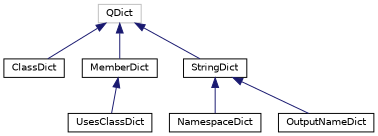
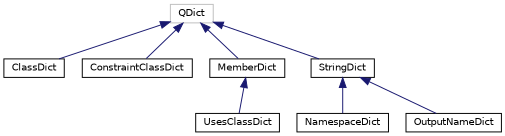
  digraph {
    rankdir=TB
    node [color=black fillcolor=white fontname=Helvetica fontsize=10 shape=record style=filled]
    edge [color=midnightblue dir=back fontname=Helvetica fontsize=10 labelfontname=Helvetica labelfontsize=10 style=solid]
    n1 [color=grey75 height=0.2 label=QDict width=0.4]
    n2 [height=0.2 label=ClassDict width=0.4]
+   n3 [height=0.2 label=ConstraintClassDict width=0.4]
    n4 [height=0.2 label=MemberDict width=0.4]
    n5 [height=0.2 label=StringDict width=0.4]
    n6 [height=0.2 label=UsesClassDict width=0.4]
    n7 [height=0.2 label=NamespaceDict width=0.4]
    n8 [height=0.2 label=OutputNameDict width=0.4]
    n1 -> n2
+   n1 -> n3
    n1 -> n4
    n1 -> n5
    n4 -> n6
    n5 -> n7
    n5 -> n8
  }
